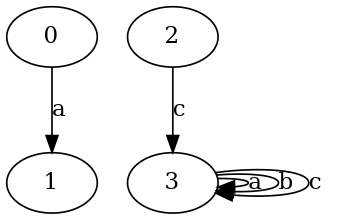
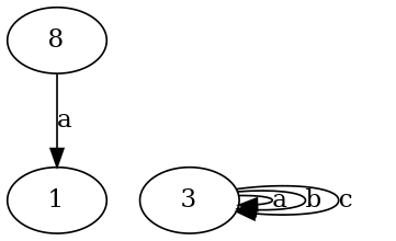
  digraph {
-   0
+   0 [label=8]
    1
-   2
    3
    0 -> 1 [label=a]
-   2 -> 3 [label=c]
    3 -> 3 [label=a]
    3 -> 3 [label=b]
    3 -> 3 [label=c]
  }
